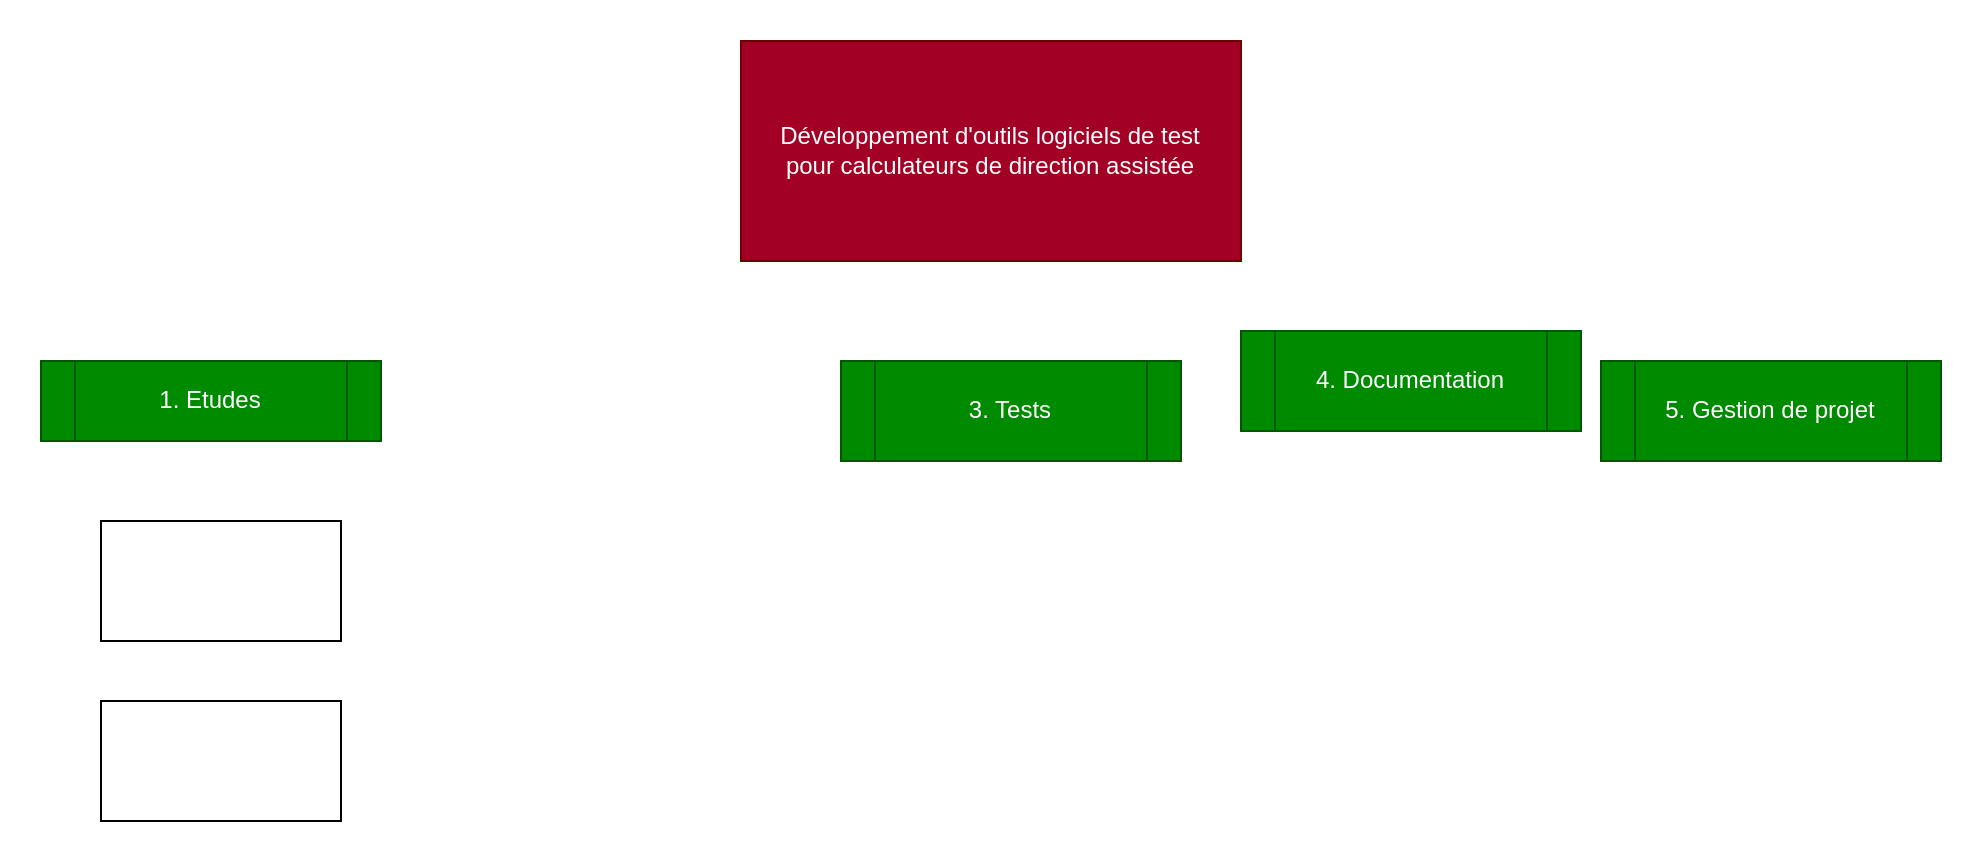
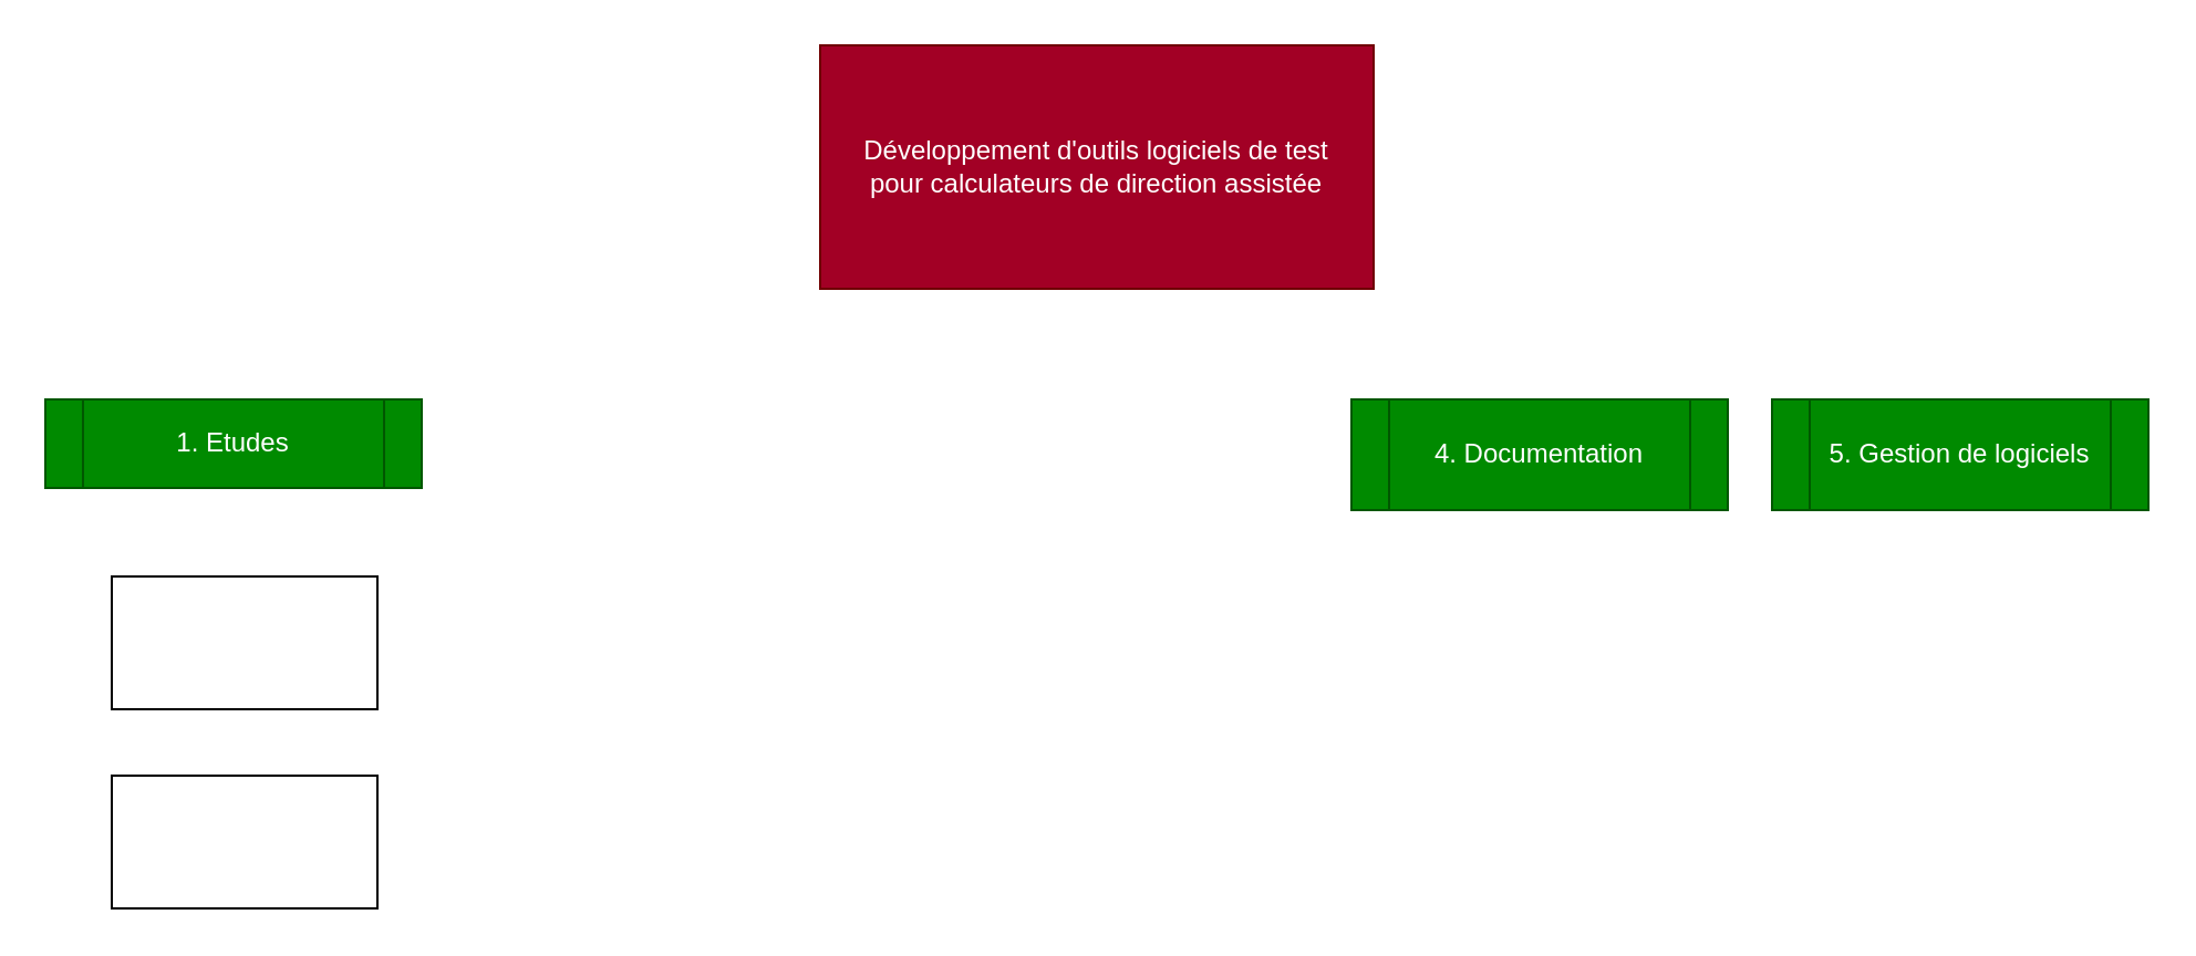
  <mxCell id="0" />
  <mxCell id="1" parent="0" />
  <mxCell id="2" value="Développement d'outils logiciels de test pour calculateurs de direction assistée" style="rounded=0;whiteSpace=wrap;html=1;spacing=16;fillColor=#a20025;strokeColor=#6F0000;fontColor=#ffffff;" vertex="1" parent="1"><mxGeometry x="370" y="20" width="250" height="110" as="geometry" /></mxCell>
  <mxCell id="3" value="1. Etudes" style="shape=process;whiteSpace=wrap;html=1;backgroundOutline=1;fillColor=#008a00;fontColor=#ffffff;strokeColor=#005700;" vertex="1" parent="1"><mxGeometry x="20" y="180" width="170" height="40" as="geometry" /></mxCell>
- <mxCell id="4" value="3. Tests" style="shape=process;whiteSpace=wrap;html=1;backgroundOutline=1;fillColor=#008a00;fontColor=#ffffff;strokeColor=#005700;" vertex="1" parent="1"><mxGeometry x="420" y="180" width="170" height="50" as="geometry" /></mxCell>
- <mxCell id="5" value="4. Documentation" style="shape=process;whiteSpace=wrap;html=1;backgroundOutline=1;fillColor=#008a00;fontColor=#ffffff;strokeColor=#005700;" vertex="1" parent="1"><mxGeometry x="620" y="165" width="170" height="50" as="geometry" /></mxCell>
- <mxCell id="6" value="5. Gestion de projet" style="shape=process;whiteSpace=wrap;html=1;backgroundOutline=1;fillColor=#008a00;strokeColor=#005700;fontColor=#ffffff;" vertex="1" parent="1"><mxGeometry x="800" y="180" width="170" height="50" as="geometry" /></mxCell>
+ <mxCell id="5" value="4. Documentation" style="shape=process;whiteSpace=wrap;html=1;backgroundOutline=1;fillColor=#008a00;fontColor=#ffffff;strokeColor=#005700;" vertex="1" parent="1"><mxGeometry x="610" y="180" width="170" height="50" as="geometry" /></mxCell>
+ <mxCell id="6" value="5. Gestion de logiciels" style="shape=process;whiteSpace=wrap;html=1;backgroundOutline=1;fillColor=#008a00;strokeColor=#005700;fontColor=#ffffff;" vertex="1" parent="1"><mxGeometry x="800" y="180" width="170" height="50" as="geometry" /></mxCell>
  <mxCell id="7" value="" style="rounded=0;whiteSpace=wrap;html=1;" vertex="1" parent="1"><mxGeometry x="50" y="260" width="120" height="60" as="geometry" /></mxCell>
  <mxCell id="8" value="" style="rounded=0;whiteSpace=wrap;html=1;" vertex="1" parent="1"><mxGeometry x="50" y="350" width="120" height="60" as="geometry" /></mxCell>
